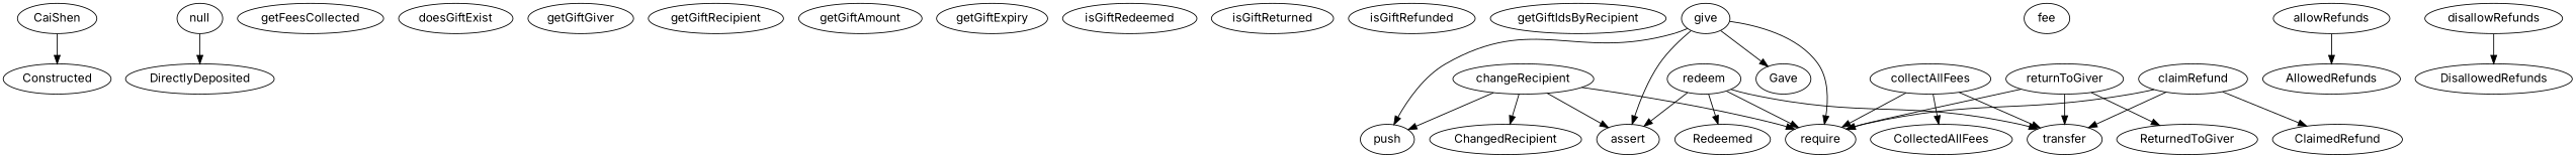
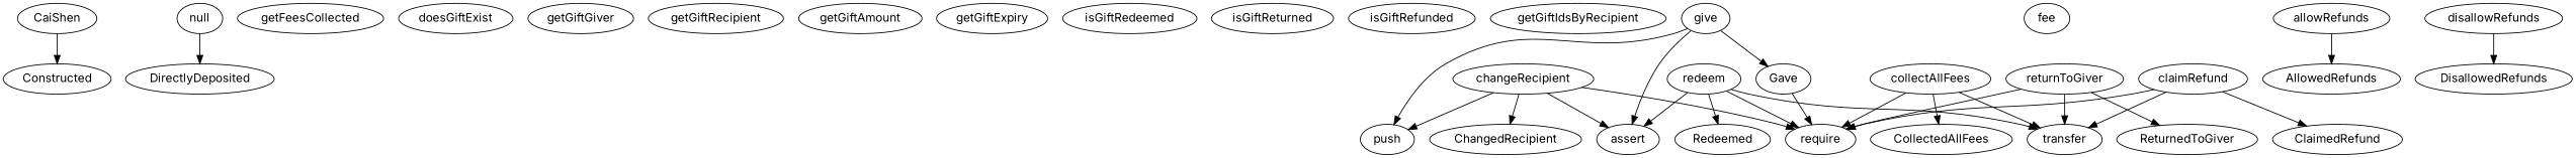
  strict digraph {
    fontname=Inter
    node [fontname=Inter]
    edge [fontname=Inter]
    CaiShen
    Constructed
    null
    DirectlyDeposited
    getFeesCollected
    doesGiftExist
    getGiftGiver
    getGiftRecipient
    getGiftAmount
    getGiftExpiry
    isGiftRedeemed
    isGiftReturned
    isGiftRefunded
    getGiftIdsByRecipient
    give
    assert
    require
    push
    Gave
    redeem
    transfer
    Redeemed
    fee
    collectAllFees
    CollectedAllFees
    changeRecipient
    ChangedRecipient
    returnToGiver
    ReturnedToGiver
    claimRefund
    ClaimedRefund
    allowRefunds
    AllowedRefunds
    disallowRefunds
    DisallowedRefunds
    CaiShen -> Constructed
    null -> DirectlyDeposited
    give -> assert
-   give -> require
+   Gave -> require
    give -> push
    give -> Gave
    redeem -> assert
    redeem -> require
    redeem -> transfer
    redeem -> Redeemed
    collectAllFees -> require
    collectAllFees -> transfer
    collectAllFees -> CollectedAllFees
    changeRecipient -> assert
    changeRecipient -> require
    changeRecipient -> push
    changeRecipient -> ChangedRecipient
    returnToGiver -> require
    returnToGiver -> transfer
    returnToGiver -> ReturnedToGiver
    claimRefund -> require
    claimRefund -> transfer
    claimRefund -> ClaimedRefund
    allowRefunds -> AllowedRefunds
    disallowRefunds -> DisallowedRefunds
  }
